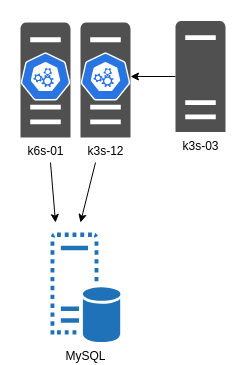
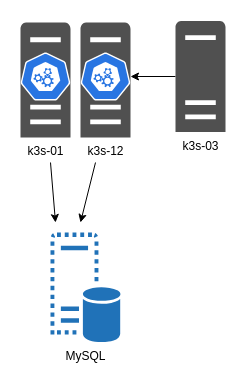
  <mxCell id="0" />
  <mxCell id="1" parent="0" />
  <mxCell id="2" value="MySQL" style="sketch=0;pointerEvents=1;shadow=0;dashed=0;html=1;strokeColor=none;labelPosition=center;verticalLabelPosition=bottom;verticalAlign=top;outlineConnect=0;align=center;shape=mxgraph.office.servers.virtual_database_server;fillColor=#2072B8;" parent="1" vertex="1"><mxGeometry x="50" y="232" width="70" height="110" as="geometry" /></mxCell>
  <mxCell id="3" value="" style="rounded=0;orthogonalLoop=1;jettySize=auto;html=1;" edge="1" parent="1"><mxGeometry relative="1" as="geometry"><mxPoint x="95" y="162" as="sourcePoint" /><mxPoint x="80" y="222" as="targetPoint" /></mxGeometry></mxCell>
  <mxCell id="4" value="" style="rounded=0;orthogonalLoop=1;jettySize=auto;html=1;" edge="1" parent="1"><mxGeometry relative="1" as="geometry"><mxPoint x="50" y="162" as="sourcePoint" /><mxPoint x="55" y="222" as="targetPoint" /></mxGeometry></mxCell>
  <mxCell id="5" value="" style="group" vertex="1" connectable="0" parent="1"><mxGeometry x="20" y="22" width="50" height="115" as="geometry" /></mxCell>
- <mxCell id="6" value="k6s-01&lt;br&gt;" style="sketch=0;pointerEvents=1;shadow=0;dashed=0;html=1;strokeColor=none;fillColor=#505050;labelPosition=center;verticalLabelPosition=bottom;verticalAlign=top;outlineConnect=0;align=center;shape=mxgraph.office.servers.server_generic;" vertex="1" parent="5"><mxGeometry width="50" height="115" as="geometry" /></mxCell>
+ <mxCell id="6" value="k3s-01&lt;br&gt;" style="sketch=0;pointerEvents=1;shadow=0;dashed=0;html=1;strokeColor=none;fillColor=#505050;labelPosition=center;verticalLabelPosition=bottom;verticalAlign=top;outlineConnect=0;align=center;shape=mxgraph.office.servers.server_generic;" vertex="1" parent="5"><mxGeometry width="50" height="115" as="geometry" /></mxCell>
  <mxCell id="7" value="" style="sketch=0;html=1;dashed=0;whitespace=wrap;fillColor=#2875E2;strokeColor=#ffffff;points=[[0.005,0.63,0],[0.1,0.2,0],[0.9,0.2,0],[0.5,0,0],[0.995,0.63,0],[0.72,0.99,0],[0.5,1,0],[0.28,0.99,0]];verticalLabelPosition=bottom;align=center;verticalAlign=top;shape=mxgraph.kubernetes.icon;prIcon=master" vertex="1" parent="5"><mxGeometry y="30" width="50" height="48" as="geometry" /></mxCell>
  <mxCell id="8" value="" style="group" vertex="1" connectable="0" parent="1"><mxGeometry x="80" y="22" width="50" height="115" as="geometry" /></mxCell>
  <mxCell id="9" value="k3s-12" style="sketch=0;pointerEvents=1;shadow=0;dashed=0;html=1;strokeColor=none;fillColor=#505050;labelPosition=center;verticalLabelPosition=bottom;verticalAlign=top;outlineConnect=0;align=center;shape=mxgraph.office.servers.server_generic;" vertex="1" parent="8"><mxGeometry width="50" height="115" as="geometry" /></mxCell>
  <mxCell id="10" value="" style="sketch=0;html=1;dashed=0;whitespace=wrap;fillColor=#2875E2;strokeColor=#ffffff;points=[[0.005,0.63,0],[0.1,0.2,0],[0.9,0.2,0],[0.5,0,0],[0.995,0.63,0],[0.72,0.99,0],[0.5,1,0],[0.28,0.99,0]];verticalLabelPosition=bottom;align=center;verticalAlign=top;shape=mxgraph.kubernetes.icon;prIcon=master" vertex="1" parent="8"><mxGeometry y="30" width="50" height="48" as="geometry" /></mxCell>
  <mxCell id="11" value="" style="rounded=0;orthogonalLoop=1;jettySize=auto;html=1;" edge="1" parent="1" source="12" target="10"><mxGeometry relative="1" as="geometry" /></mxCell>
  <mxCell id="12" value="k3s-03" style="sketch=0;pointerEvents=1;shadow=0;dashed=0;html=1;strokeColor=none;fillColor=#505050;labelPosition=center;verticalLabelPosition=bottom;verticalAlign=top;outlineConnect=0;align=center;shape=mxgraph.office.servers.server_generic;" vertex="1" parent="1"><mxGeometry x="175" y="20.5" width="50" height="111" as="geometry" /></mxCell>
